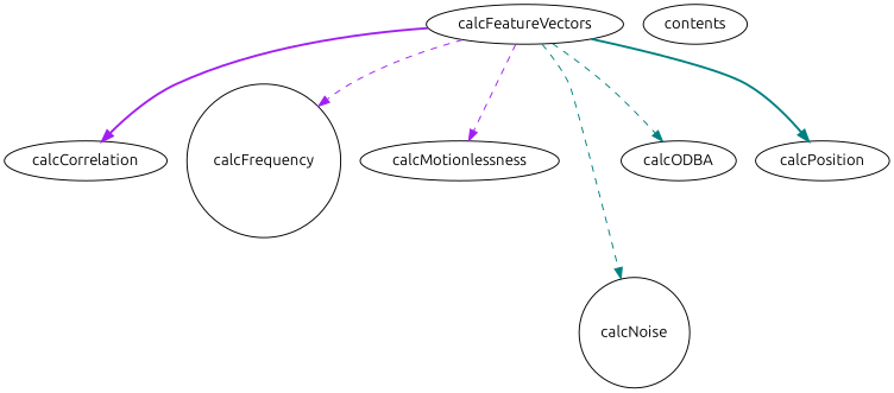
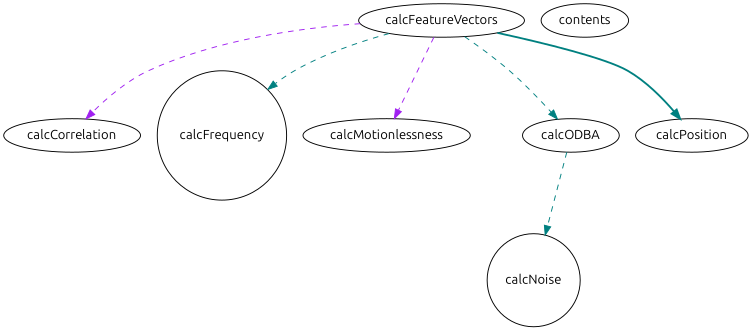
  digraph {
    fontname=Ubuntu
    node [fontname=Ubuntu shape=ellipse]
    edge [color=purple fontname=Ubuntu style=dashed]
    calcFeatureVectors
    calcCorrelation
    calcFrequency [shape=circle]
    calcMotionlessness
    calcNoise [shape=circle]
    calcODBA
    calcPosition
    contents
-   calcFeatureVectors -> calcCorrelation [style=bold]
-   calcFeatureVectors -> calcFrequency
+   calcFeatureVectors -> calcCorrelation
+   calcFeatureVectors -> calcFrequency [color=teal]
    calcFeatureVectors -> calcMotionlessness
-   calcFeatureVectors -> calcNoise [color=teal]
+   calcODBA -> calcNoise [color=teal]
    calcFeatureVectors -> calcODBA [color=teal]
    calcFeatureVectors -> calcPosition [color=teal style=bold]
  }
